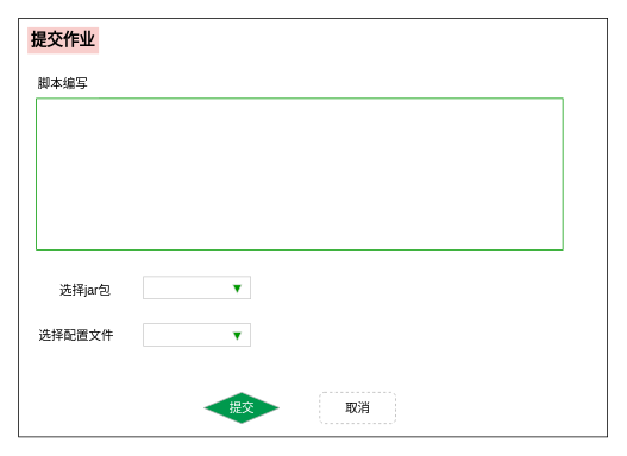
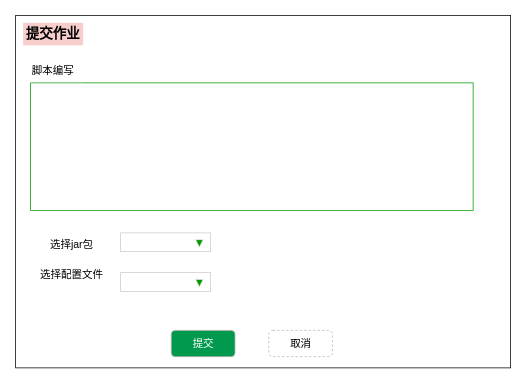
  <mxCell id="0" />
  <mxCell id="1" parent="0" />
  <mxCell id="2" value="" style="rounded=0;whiteSpace=wrap;html=1;" vertex="1" parent="1"><mxGeometry x="20" y="20" width="660" height="470" as="geometry" /></mxCell>
  <mxCell id="3" value="&lt;font style=&quot;font-size: 18px&quot;&gt;&lt;b&gt;提交作业&lt;/b&gt;&lt;/font&gt;" style="rounded=0;whiteSpace=wrap;html=1;strokeColor=none;fillColor=#f8cecc;" vertex="1" parent="1"><mxGeometry x="30" y="30" width="80" height="30" as="geometry" /></mxCell>
- <mxCell id="4" value="&lt;font color=&quot;#ffffff&quot;&gt;提交&lt;/font&gt;" style="rhombus;whiteSpace=wrap;html=1;fontSize=14;fontColor=#000000;strokeColor=#B3B3B3;fillColor=#00994D;" vertex="1" parent="1"><mxGeometry x="227.5" y="440" width="85" height="35" as="geometry" /></mxCell>
+ <mxCell id="4" value="&lt;font color=&quot;#ffffff&quot;&gt;提交&lt;/font&gt;" style="rounded=1;whiteSpace=wrap;html=1;fontSize=14;fontColor=#000000;strokeColor=#B3B3B3;fillColor=#00994D;" vertex="1" parent="1"><mxGeometry x="227.5" y="440" width="85" height="35" as="geometry" /></mxCell>
  <mxCell id="5" value="&lt;span&gt;取消&lt;/span&gt;" style="rounded=1;whiteSpace=wrap;html=1;fontSize=14;fontColor=#000000;strokeColor=#B3B3B3;fillColor=#FFFFFF;dashed=1;" vertex="1" parent="1"><mxGeometry x="357.5" y="440" width="85" height="35" as="geometry" /></mxCell>
  <mxCell id="6" value="" style="rounded=0;whiteSpace=wrap;html=1;strokeColor=#009900;" vertex="1" parent="1"><mxGeometry x="40" y="110" width="590" height="170" as="geometry" /></mxCell>
  <mxCell id="7" value="&lt;font style=&quot;font-size: 14px&quot;&gt;脚本编写&lt;/font&gt;" style="rounded=0;whiteSpace=wrap;html=1;strokeColor=none;" vertex="1" parent="1"><mxGeometry x="30" y="79" width="80" height="30" as="geometry" /></mxCell>
  <mxCell id="8" value="&lt;span style=&quot;font-size: 14px&quot;&gt;选择jar包&lt;/span&gt;" style="rounded=0;whiteSpace=wrap;html=1;strokeColor=none;" vertex="1" parent="1"><mxGeometry x="55" y="310" width="80" height="30" as="geometry" /></mxCell>
- <mxCell id="9" value="&lt;span style=&quot;font-size: 14px&quot;&gt;选择配置文件&lt;/span&gt;" style="rounded=0;whiteSpace=wrap;html=1;strokeColor=none;" vertex="1" parent="1"><mxGeometry x="40" y="360.5" width="90" height="30" as="geometry" /></mxCell>
+ <mxCell id="9" value="&lt;span style=&quot;font-size: 14px&quot;&gt;选择配置文件&lt;/span&gt;" style="rounded=0;whiteSpace=wrap;html=1;strokeColor=none;" vertex="1" parent="1"><mxGeometry x="50" y="350.5" width="90" height="30" as="geometry" /></mxCell>
  <mxCell id="10" value="" style="rounded=0;whiteSpace=wrap;html=1;fontSize=14;strokeColor=#CCCCCC;" vertex="1" parent="1"><mxGeometry x="160" y="310" width="120" height="25" as="geometry" /></mxCell>
  <mxCell id="11" value="" style="triangle;whiteSpace=wrap;html=1;fontSize=14;strokeColor=#E6E6E6;direction=south;fillColor=#009900;" vertex="1" parent="1"><mxGeometry x="260" y="319" width="10" height="10" as="geometry" /></mxCell>
  <mxCell id="12" value="" style="rounded=0;whiteSpace=wrap;html=1;fontSize=14;strokeColor=#CCCCCC;" vertex="1" parent="1"><mxGeometry x="160" y="363" width="120" height="25" as="geometry" /></mxCell>
  <mxCell id="13" value="" style="triangle;whiteSpace=wrap;html=1;fontSize=14;strokeColor=#E6E6E6;direction=south;fillColor=#009900;" vertex="1" parent="1"><mxGeometry x="260" y="372" width="10" height="10" as="geometry" /></mxCell>
